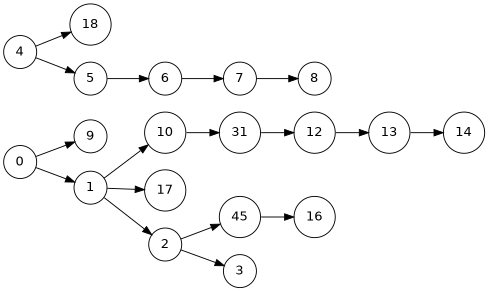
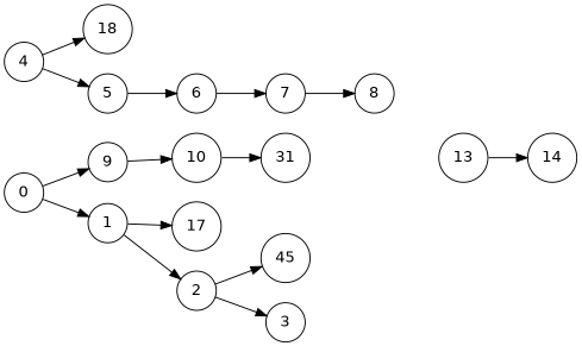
  digraph {
    fontname="DejaVu Sans"
    rankdir=LR
    node [fontname="DejaVu Sans" isInitial=false kind=ACCEPTING shape=circle]
    edge [fontname="DejaVu Sans" letter=eopen]
    0 [isInitial=true]
    9
    1
    10
    17 [kind=AVOID]
    2
    n7 [label=31]
    18 [kind=AVOID]
    4
    5
    n11 [label=45]
    3
-   12
    6
-   16
    13
    7
    14
    8
    0 -> 9 [letter=open]
    0 -> 1 [letter=start]
-   1 -> 10 [letter=close]
+   9 -> 10 [letter=close]
    1 -> 17
    1 -> 2 [letter=stop]
    10 -> n7 [letter=start]
    2 -> n11 [letter=alarm]
    2 -> 3 [letter=start]
-   n7 -> 12 [letter=alarm]
    4 -> 18
    4 -> 5 [letter=estop]
    5 -> 6
-   n11 -> 16
-   12 -> 13 [letter=estop]
    6 -> 7 [letter=close]
    13 -> 14
    7 -> 8 [letter=start]
  }
